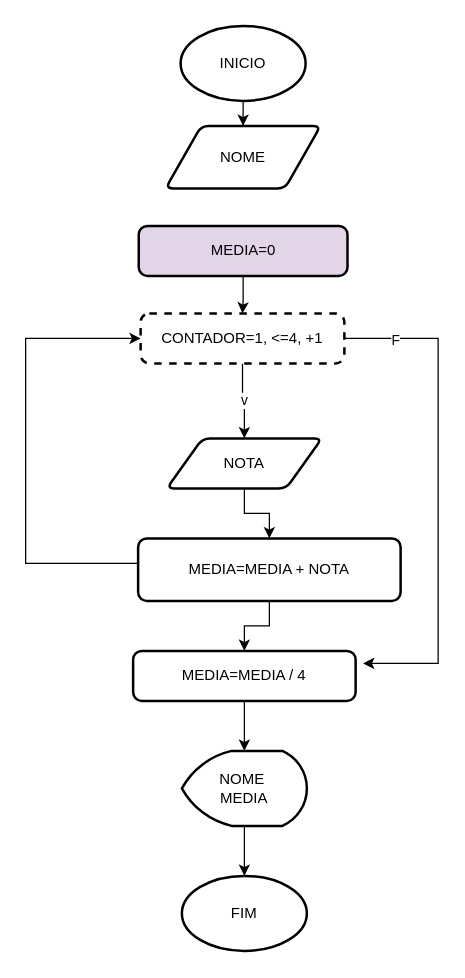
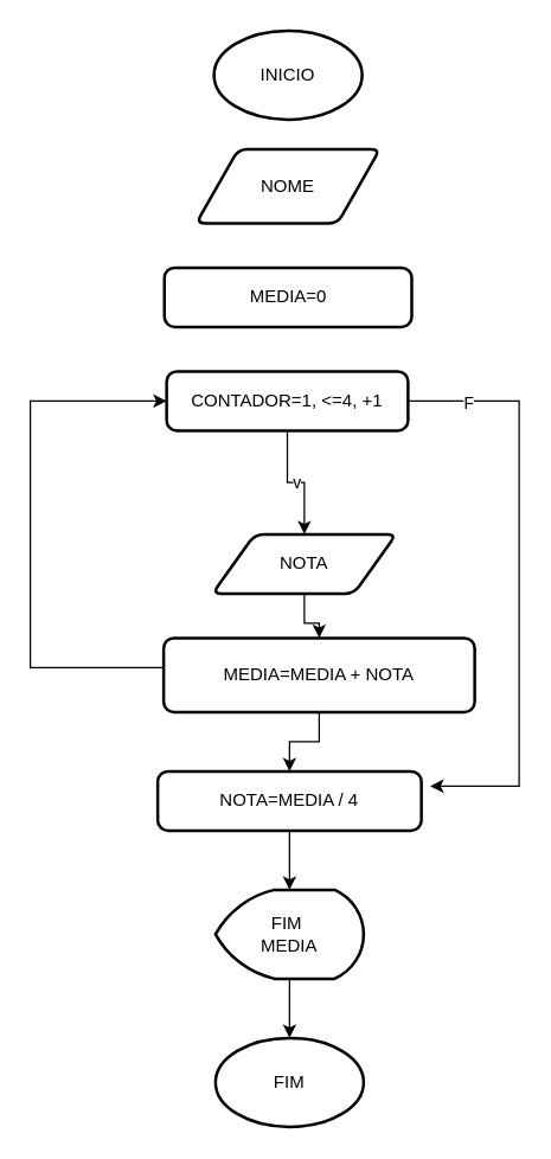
  <mxCell id="0" />
  <mxCell id="1" parent="0" />
- <mxCell id="2" value="" style="edgeStyle=orthogonalEdgeStyle;rounded=0;orthogonalLoop=1;jettySize=auto;html=1;" edge="1" parent="1" source="3" target="5"><mxGeometry relative="1" as="geometry" /></mxCell>
  <mxCell id="3" value="INICIO" style="strokeWidth=2;html=1;shape=mxgraph.flowchart.start_1;whiteSpace=wrap;" vertex="1" parent="1"><mxGeometry x="144" y="20" width="100" height="60" as="geometry" /></mxCell>
  <mxCell id="4" value="FIM" style="strokeWidth=2;html=1;shape=mxgraph.flowchart.start_1;whiteSpace=wrap;" vertex="1" parent="1"><mxGeometry x="145" y="700" width="100" height="60" as="geometry" /></mxCell>
  <mxCell id="5" value="NOME" style="shape=parallelogram;html=1;strokeWidth=2;perimeter=parallelogramPerimeter;whiteSpace=wrap;rounded=1;arcSize=12;size=0.23;" vertex="1" parent="1"><mxGeometry x="132" y="100" width="124" height="50" as="geometry" /></mxCell>
  <mxCell id="6" value="" style="edgeStyle=orthogonalEdgeStyle;rounded=0;orthogonalLoop=1;jettySize=auto;html=1;" edge="1" parent="1" source="7" target="14"><mxGeometry relative="1" as="geometry" /></mxCell>
- <mxCell id="7" value="NOTA" style="shape=parallelogram;html=1;strokeWidth=2;perimeter=parallelogramPerimeter;whiteSpace=wrap;rounded=1;arcSize=12;size=0.23;" vertex="1" parent="1"><mxGeometry x="133" y="350" width="124" height="40" as="geometry" /></mxCell>
+ <mxCell id="7" value="NOTA" style="shape=parallelogram;html=1;strokeWidth=2;perimeter=parallelogramPerimeter;whiteSpace=wrap;rounded=1;arcSize=12;size=0.23;" vertex="1" parent="1"><mxGeometry x="143" y="360" width="124" height="40" as="geometry" /></mxCell>
  <mxCell id="8" value="v" style="edgeStyle=orthogonalEdgeStyle;rounded=0;orthogonalLoop=1;jettySize=auto;html=1;exitX=0.5;exitY=1;exitDx=0;exitDy=0;entryX=0.5;entryY=0;entryDx=0;entryDy=0;" edge="1" parent="1" source="11" target="7"><mxGeometry relative="1" as="geometry" /></mxCell>
  <mxCell id="9" style="edgeStyle=orthogonalEdgeStyle;rounded=0;orthogonalLoop=1;jettySize=auto;html=1;" edge="1" parent="1" source="11"><mxGeometry relative="1" as="geometry"><mxPoint x="290" y="530" as="targetPoint" /><Array as="points"><mxPoint x="350" y="270" /><mxPoint x="350" y="530" /></Array></mxGeometry></mxCell>
  <mxCell id="10" value="F" style="edgeLabel;html=1;align=center;verticalAlign=middle;resizable=0;points=[];" vertex="1" connectable="0" parent="9"><mxGeometry x="-0.798" y="-1" relative="1" as="geometry"><mxPoint as="offset" /></mxGeometry></mxCell>
- <mxCell id="11" value="CONTADOR=1, &amp;lt;=4, +1" style="rounded=1;whiteSpace=wrap;html=1;absoluteArcSize=1;arcSize=14;strokeWidth=2;dashed=1;" vertex="1" parent="1"><mxGeometry x="112" y="250" width="163" height="40" as="geometry" /></mxCell>
+ <mxCell id="11" value="CONTADOR=1, &amp;lt;=4, +1" style="rounded=1;whiteSpace=wrap;html=1;absoluteArcSize=1;arcSize=14;strokeWidth=2;" vertex="1" parent="1"><mxGeometry x="112" y="250" width="163" height="40" as="geometry" /></mxCell>
  <mxCell id="12" style="edgeStyle=orthogonalEdgeStyle;rounded=0;orthogonalLoop=1;jettySize=auto;html=1;entryX=0;entryY=0.5;entryDx=0;entryDy=0;" edge="1" parent="1" source="14" target="11"><mxGeometry relative="1" as="geometry"><Array as="points"><mxPoint x="20" y="450" /><mxPoint x="20" y="270" /></Array></mxGeometry></mxCell>
  <mxCell id="13" value="" style="edgeStyle=orthogonalEdgeStyle;rounded=0;orthogonalLoop=1;jettySize=auto;html=1;" edge="1" parent="1" source="14" target="20"><mxGeometry relative="1" as="geometry" /></mxCell>
  <mxCell id="14" value="MEDIA=MEDIA + NOTA" style="rounded=1;whiteSpace=wrap;html=1;absoluteArcSize=1;arcSize=14;strokeWidth=2;" vertex="1" parent="1"><mxGeometry x="110" y="430" width="210" height="50" as="geometry" /></mxCell>
- <mxCell id="15" value="" style="edgeStyle=orthogonalEdgeStyle;rounded=0;orthogonalLoop=1;jettySize=auto;html=1;" edge="1" parent="1" source="16" target="11"><mxGeometry relative="1" as="geometry" /></mxCell>
- <mxCell id="16" value="MEDIA=0" style="rounded=1;whiteSpace=wrap;html=1;absoluteArcSize=1;arcSize=14;strokeWidth=2;fillColor=#e1d5e7;" vertex="1" parent="1"><mxGeometry x="110.5" y="180" width="167" height="40" as="geometry" /></mxCell>
+ <mxCell id="16" value="MEDIA=0" style="rounded=1;whiteSpace=wrap;html=1;absoluteArcSize=1;arcSize=14;strokeWidth=2;" vertex="1" parent="1"><mxGeometry x="110.5" y="180" width="167" height="40" as="geometry" /></mxCell>
  <mxCell id="17" value="" style="edgeStyle=orthogonalEdgeStyle;rounded=0;orthogonalLoop=1;jettySize=auto;html=1;" edge="1" parent="1" source="18" target="4"><mxGeometry relative="1" as="geometry" /></mxCell>
- <mxCell id="18" value="NOME&amp;nbsp;&lt;br&gt;MEDIA" style="strokeWidth=2;html=1;shape=mxgraph.flowchart.display;whiteSpace=wrap;" vertex="1" parent="1"><mxGeometry x="145" y="600" width="100" height="60" as="geometry" /></mxCell>
+ <mxCell id="18" value="FIM&amp;nbsp;&lt;br&gt;MEDIA" style="strokeWidth=2;html=1;shape=mxgraph.flowchart.display;whiteSpace=wrap;" vertex="1" parent="1"><mxGeometry x="145" y="600" width="100" height="60" as="geometry" /></mxCell>
  <mxCell id="19" value="" style="edgeStyle=orthogonalEdgeStyle;rounded=0;orthogonalLoop=1;jettySize=auto;html=1;" edge="1" parent="1" source="20" target="18"><mxGeometry relative="1" as="geometry" /></mxCell>
- <mxCell id="20" value="MEDIA=MEDIA / 4" style="rounded=1;whiteSpace=wrap;html=1;absoluteArcSize=1;arcSize=14;strokeWidth=2;" vertex="1" parent="1"><mxGeometry x="106" y="520" width="178" height="40" as="geometry" /></mxCell>
+ <mxCell id="20" value="NOTA=MEDIA / 4" style="rounded=1;whiteSpace=wrap;html=1;absoluteArcSize=1;arcSize=14;strokeWidth=2;" vertex="1" parent="1"><mxGeometry x="106" y="520" width="178" height="40" as="geometry" /></mxCell>
